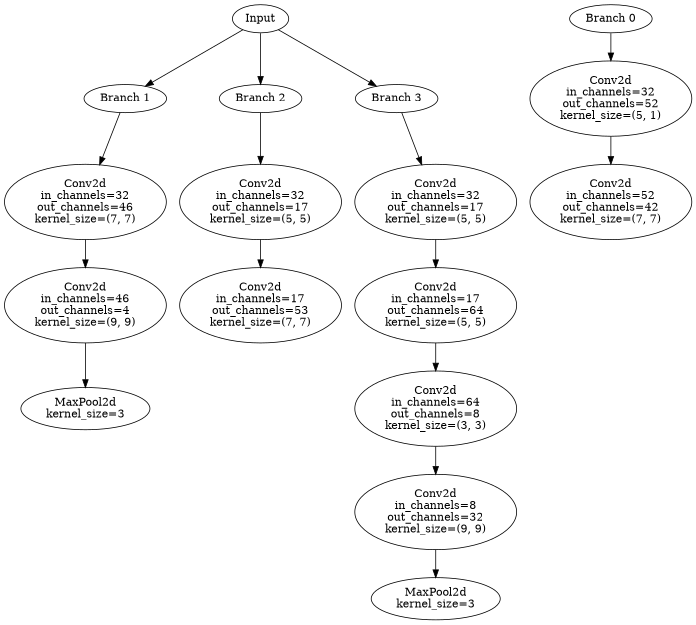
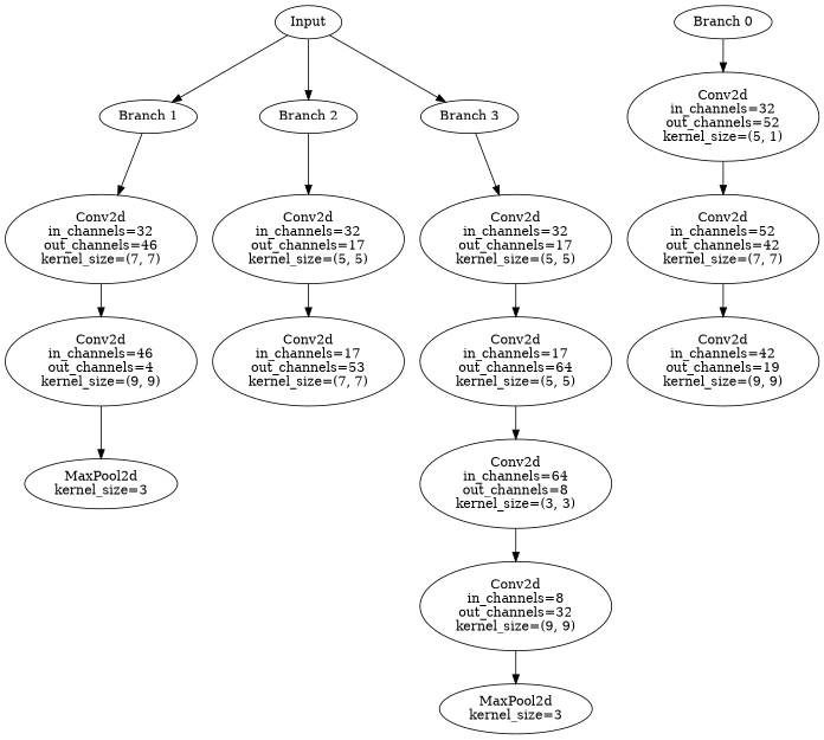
  digraph {
    n1 [label=Input]
    n2 [label="Branch 1"]
    n3 [label="Branch 2"]
    n4 [label="Branch 3"]
    n5 [label="Branch 0"]
    n6 [label="Conv2d\nin_channels=32\nout_channels=52\nkernel_size=(5, 1)"]
    n7 [label="Conv2d\nin_channels=32\nout_channels=46\nkernel_size=(7, 7)"]
    n8 [label="Conv2d\nin_channels=32\nout_channels=17\nkernel_size=(5, 5)"]
    n9 [label="Conv2d\nin_channels=32\nout_channels=17\nkernel_size=(5, 5)"]
    n10 [label="Conv2d\nin_channels=52\nout_channels=42\nkernel_size=(7, 7)"]
+   n11 [label="Conv2d\nin_channels=42\nout_channels=19\nkernel_size=(9, 9)"]
    n12 [label="Conv2d\nin_channels=46\nout_channels=4\nkernel_size=(9, 9)"]
    n13 [label="MaxPool2d\nkernel_size=3"]
    n14 [label="Conv2d\nin_channels=17\nout_channels=53\nkernel_size=(7, 7)"]
    n15 [label="Conv2d\nin_channels=17\nout_channels=64\nkernel_size=(5, 5)"]
    n16 [label="Conv2d\nin_channels=64\nout_channels=8\nkernel_size=(3, 3)"]
    n17 [label="Conv2d\nin_channels=8\nout_channels=32\nkernel_size=(9, 9)"]
    n18 [label="MaxPool2d\nkernel_size=3"]
    n1 -> n2
    n1 -> n3
    n1 -> n4
    n2 -> n7
    n3 -> n8
    n4 -> n9
    n5 -> n6
    n6 -> n10
    n7 -> n12
    n8 -> n14
    n9 -> n15
+   n10 -> n11
    n12 -> n13
    n15 -> n16
    n16 -> n17
    n17 -> n18
  }
